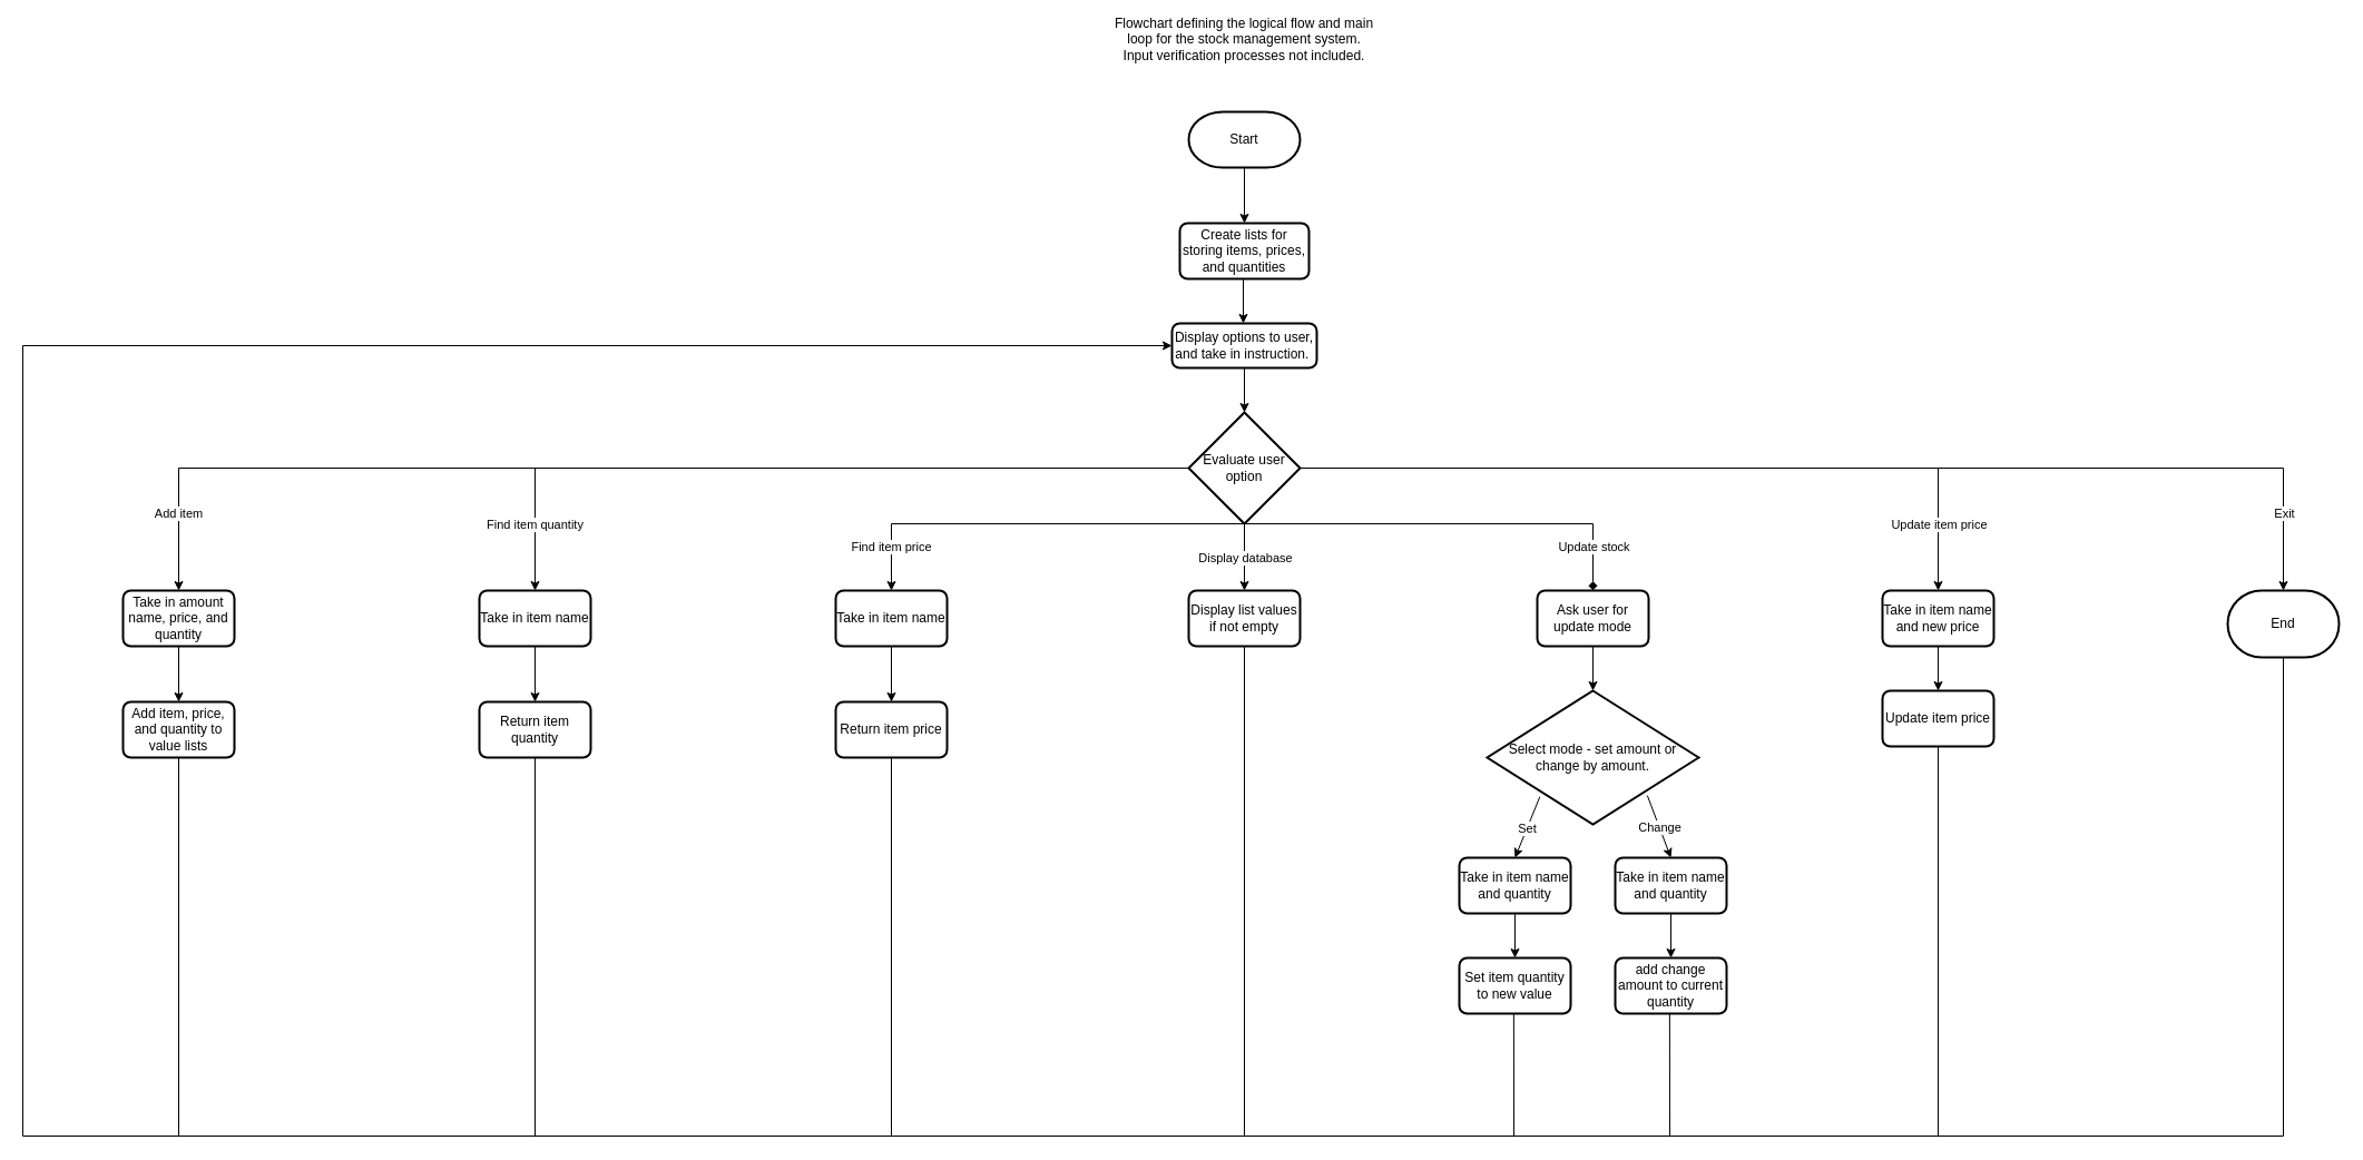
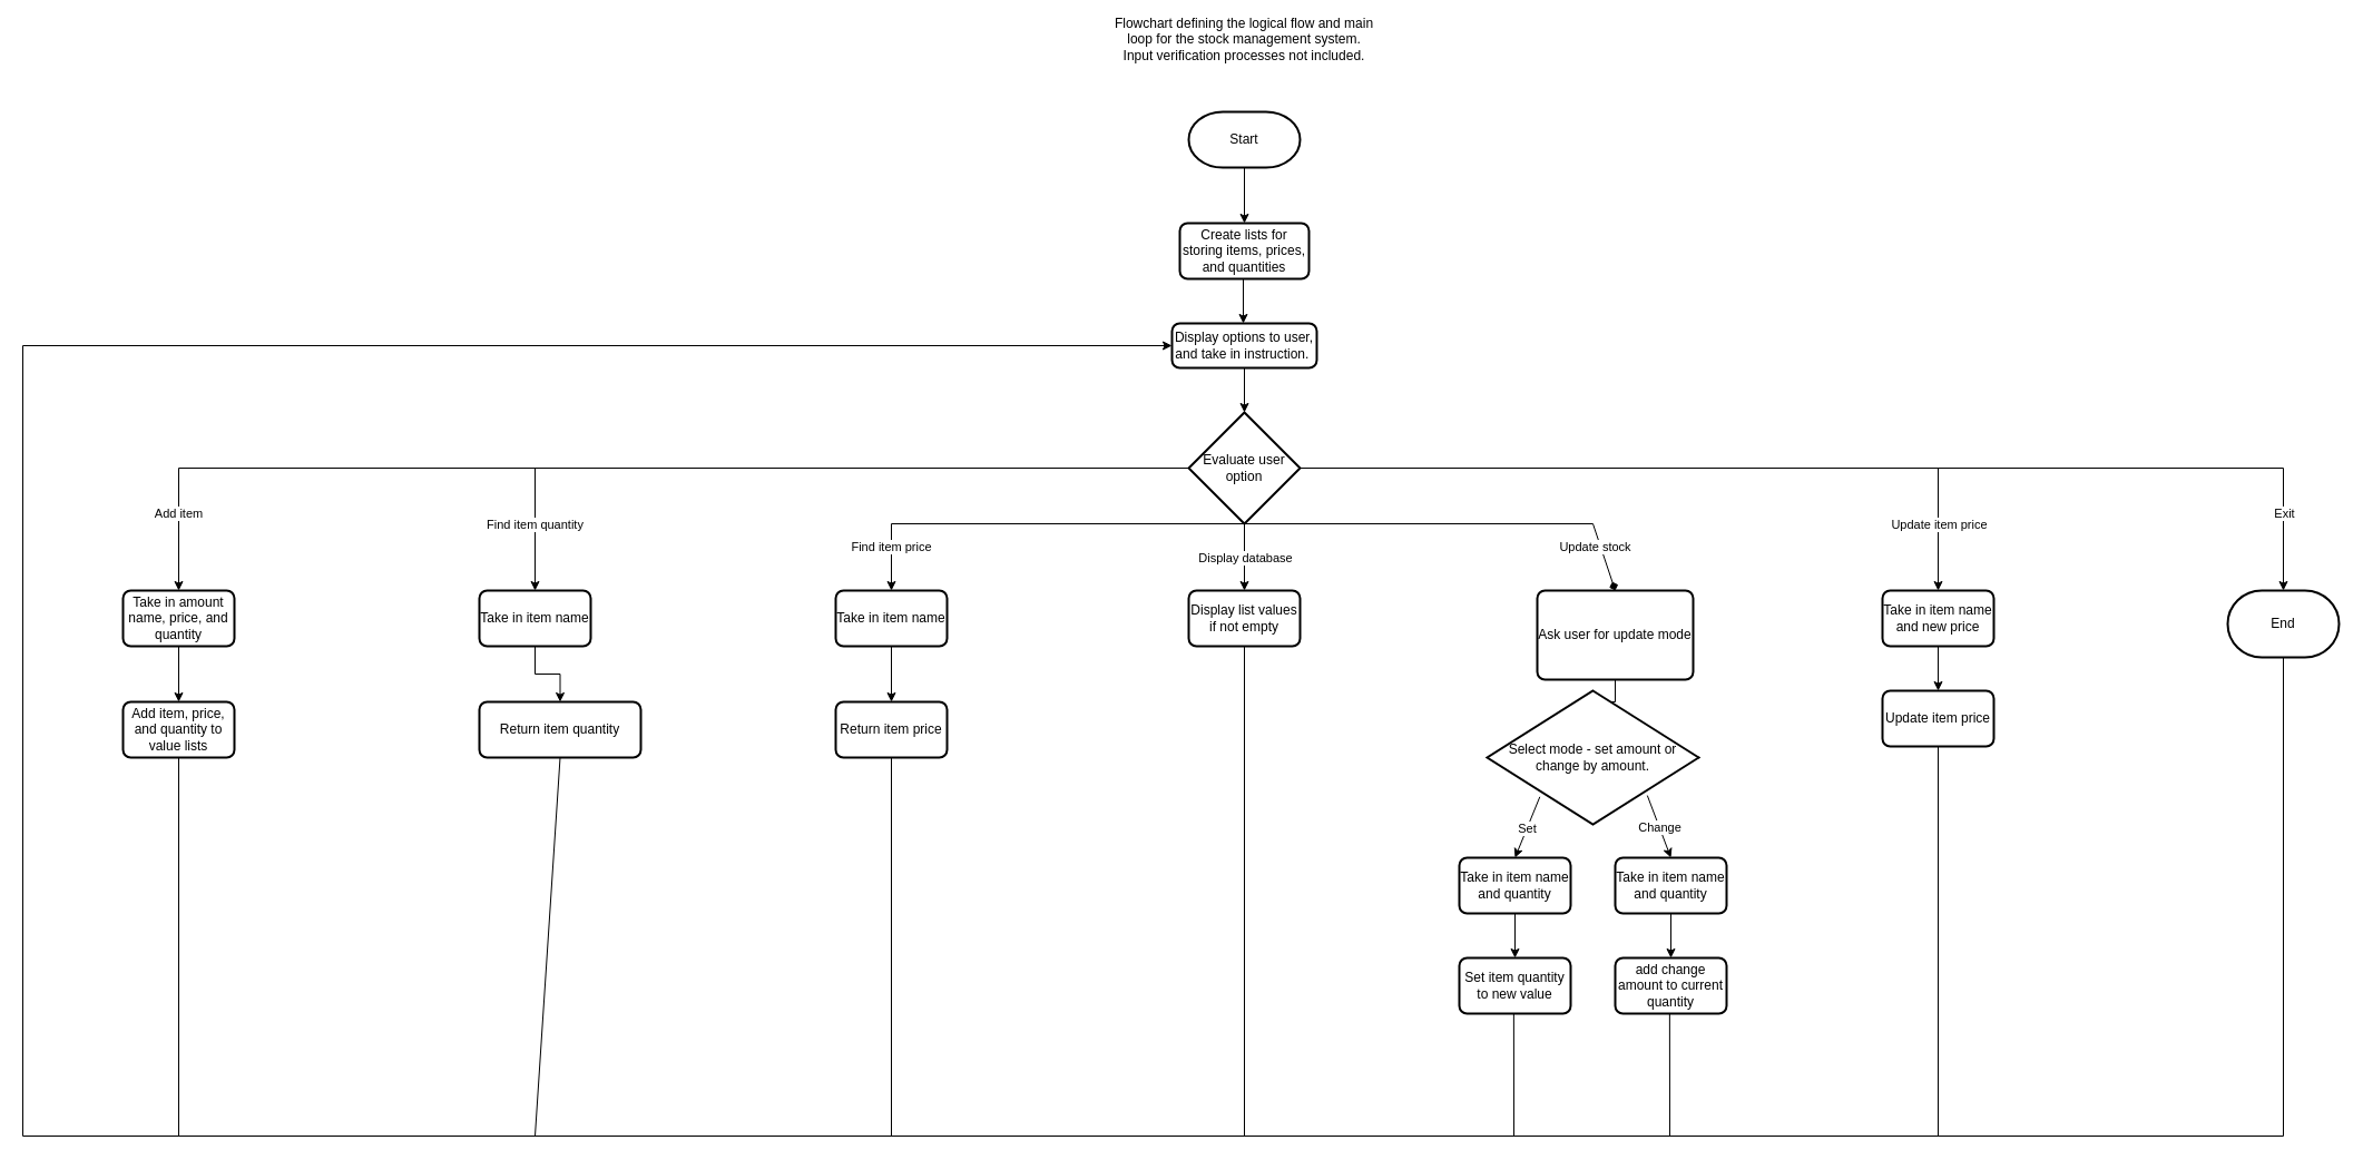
  <mxCell id="0" />
  <mxCell id="1" parent="0" />
  <mxCell id="2" value="Start" style="strokeWidth=2;html=1;shape=mxgraph.flowchart.terminator;whiteSpace=wrap;" parent="1" vertex="1"><mxGeometry x="1067" y="100" width="100" height="50" as="geometry" /></mxCell>
  <mxCell id="3" value="Flowchart defining the logical flow and main loop for the stock management system.&lt;br&gt;Input verification processes not included." style="text;html=1;strokeColor=none;fillColor=none;align=center;verticalAlign=middle;whiteSpace=wrap;rounded=0;" parent="1" vertex="1"><mxGeometry x="992" y="20" width="250" height="30" as="geometry" /></mxCell>
  <mxCell id="4" value="Create lists for storing items, prices, and quantities" style="rounded=1;whiteSpace=wrap;html=1;absoluteArcSize=1;arcSize=14;strokeWidth=2;" parent="1" vertex="1"><mxGeometry x="1059" y="200" width="116" height="50" as="geometry" /></mxCell>
  <mxCell id="5" value="" style="endArrow=classic;html=1;rounded=0;entryX=0.5;entryY=0;entryDx=0;entryDy=0;exitX=0.5;exitY=1;exitDx=0;exitDy=0;exitPerimeter=0;" parent="1" source="2" target="4" edge="1"><mxGeometry width="50" height="50" relative="1" as="geometry"><mxPoint x="1093" y="280" as="sourcePoint" /><mxPoint x="1143" y="230" as="targetPoint" /></mxGeometry></mxCell>
  <mxCell id="6" style="edgeStyle=orthogonalEdgeStyle;rounded=0;orthogonalLoop=1;jettySize=auto;html=1;entryX=0.5;entryY=0;entryDx=0;entryDy=0;entryPerimeter=0;" parent="1" source="7" target="9" edge="1"><mxGeometry relative="1" as="geometry" /></mxCell>
  <mxCell id="7" value="Display options to user, and take in instruction.&amp;nbsp;" style="rounded=1;whiteSpace=wrap;html=1;absoluteArcSize=1;arcSize=14;strokeWidth=2;" parent="1" vertex="1"><mxGeometry x="1052" y="290" width="130" height="40" as="geometry" /></mxCell>
  <mxCell id="8" value="" style="endArrow=classic;html=1;rounded=0;entryX=0.5;entryY=0;entryDx=0;entryDy=0;exitX=0.5;exitY=1;exitDx=0;exitDy=0;exitPerimeter=0;" parent="1" edge="1"><mxGeometry width="50" height="50" relative="1" as="geometry"><mxPoint x="1116" y="250" as="sourcePoint" /><mxPoint x="1116" y="290" as="targetPoint" /></mxGeometry></mxCell>
  <mxCell id="9" value="Evaluate user option" style="strokeWidth=2;html=1;shape=mxgraph.flowchart.decision;whiteSpace=wrap;" parent="1" vertex="1"><mxGeometry x="1067" y="370" width="100" height="100" as="geometry" /></mxCell>
  <mxCell id="10" style="edgeStyle=orthogonalEdgeStyle;rounded=0;orthogonalLoop=1;jettySize=auto;html=1;entryX=0.5;entryY=0;entryDx=0;entryDy=0;" parent="1" source="11" target="42" edge="1"><mxGeometry relative="1" as="geometry" /></mxCell>
  <mxCell id="11" value="Take in amount name, price, and quantity" style="rounded=1;whiteSpace=wrap;html=1;absoluteArcSize=1;arcSize=14;strokeWidth=2;" parent="1" vertex="1"><mxGeometry x="110" y="530" width="100" height="50" as="geometry" /></mxCell>
  <mxCell id="12" style="edgeStyle=orthogonalEdgeStyle;rounded=0;orthogonalLoop=1;jettySize=auto;html=1;entryX=0.5;entryY=0;entryDx=0;entryDy=0;" parent="1" source="13" target="44" edge="1"><mxGeometry relative="1" as="geometry" /></mxCell>
  <mxCell id="13" value="Take in item name" style="rounded=1;whiteSpace=wrap;html=1;absoluteArcSize=1;arcSize=14;strokeWidth=2;" parent="1" vertex="1"><mxGeometry x="750" y="530" width="100" height="50" as="geometry" /></mxCell>
  <mxCell id="14" style="edgeStyle=orthogonalEdgeStyle;rounded=0;orthogonalLoop=1;jettySize=auto;html=1;entryX=0.5;entryY=0;entryDx=0;entryDy=0;" parent="1" source="15" target="43" edge="1"><mxGeometry relative="1" as="geometry" /></mxCell>
  <mxCell id="15" value="Take in item name" style="rounded=1;whiteSpace=wrap;html=1;absoluteArcSize=1;arcSize=14;strokeWidth=2;" parent="1" vertex="1"><mxGeometry x="430" y="530" width="100" height="50" as="geometry" /></mxCell>
  <mxCell id="16" value="Display list values if not empty" style="rounded=1;whiteSpace=wrap;html=1;absoluteArcSize=1;arcSize=14;strokeWidth=2;" parent="1" vertex="1"><mxGeometry x="1067" y="530" width="100" height="50" as="geometry" /></mxCell>
  <mxCell id="17" style="edgeStyle=orthogonalEdgeStyle;rounded=0;orthogonalLoop=1;jettySize=auto;html=1;entryX=0.5;entryY=0;entryDx=0;entryDy=0;entryPerimeter=0;" parent="1" source="18" target="31" edge="1"><mxGeometry relative="1" as="geometry" /></mxCell>
- <mxCell id="18" value="Ask user for update mode" style="rounded=1;whiteSpace=wrap;html=1;absoluteArcSize=1;arcSize=14;strokeWidth=2;" parent="1" vertex="1"><mxGeometry x="1380" y="530" width="100" height="50" as="geometry" /></mxCell>
+ <mxCell id="18" value="Ask user for update mode" style="rounded=1;whiteSpace=wrap;html=1;absoluteArcSize=1;arcSize=14;strokeWidth=2;" parent="1" vertex="1"><mxGeometry x="1380" y="530" width="140" height="80" as="geometry" /></mxCell>
  <mxCell id="19" value="" style="endArrow=classic;html=1;rounded=0;exitX=0;exitY=0.5;exitDx=0;exitDy=0;exitPerimeter=0;entryX=0.5;entryY=0;entryDx=0;entryDy=0;" parent="1" source="9" target="11" edge="1"><mxGeometry relative="1" as="geometry"><mxPoint x="590" y="460" as="sourcePoint" /><mxPoint x="690" y="460" as="targetPoint" /><Array as="points"><mxPoint x="160" y="420" /></Array></mxGeometry></mxCell>
  <mxCell id="20" value="Add item" style="edgeLabel;resizable=0;html=1;align=center;verticalAlign=middle;" parent="19" connectable="0" vertex="1"><mxGeometry relative="1" as="geometry"><mxPoint x="-399" y="40" as="offset" /></mxGeometry></mxCell>
  <mxCell id="21" value="" style="endArrow=classic;html=1;rounded=0;exitX=0;exitY=0.5;exitDx=0;exitDy=0;exitPerimeter=0;entryX=0.5;entryY=0;entryDx=0;entryDy=0;" parent="1" source="9" target="15" edge="1"><mxGeometry relative="1" as="geometry"><mxPoint x="500" y="270" as="sourcePoint" /><mxPoint x="600" y="270" as="targetPoint" /><Array as="points"><mxPoint x="480" y="420" /></Array></mxGeometry></mxCell>
  <mxCell id="22" value="Find item quantity" style="edgeLabel;resizable=0;html=1;align=center;verticalAlign=middle;" parent="21" connectable="0" vertex="1"><mxGeometry relative="1" as="geometry"><mxPoint x="-239" y="50" as="offset" /></mxGeometry></mxCell>
  <mxCell id="23" value="" style="endArrow=classic;html=1;rounded=0;entryX=0.5;entryY=0;entryDx=0;entryDy=0;exitX=0.5;exitY=1;exitDx=0;exitDy=0;exitPerimeter=0;" parent="1" source="9" target="13" edge="1"><mxGeometry relative="1" as="geometry"><mxPoint x="1050" y="510" as="sourcePoint" /><mxPoint x="1150" y="510" as="targetPoint" /><Array as="points"><mxPoint x="800" y="470" /></Array></mxGeometry></mxCell>
  <mxCell id="24" value="Find item price" style="edgeLabel;resizable=0;html=1;align=center;verticalAlign=middle;" parent="23" connectable="0" vertex="1"><mxGeometry relative="1" as="geometry"><mxPoint x="-129" y="20" as="offset" /></mxGeometry></mxCell>
  <mxCell id="25" value="" style="endArrow=classic;html=1;rounded=0;entryX=0.5;entryY=0;entryDx=0;entryDy=0;entryPerimeter=0;exitX=0.5;exitY=1;exitDx=0;exitDy=0;exitPerimeter=0;" parent="1" source="9" edge="1"><mxGeometry relative="1" as="geometry"><mxPoint x="1050" y="510" as="sourcePoint" /><mxPoint x="1117" y="530" as="targetPoint" /></mxGeometry></mxCell>
  <mxCell id="26" value="Display database" style="edgeLabel;resizable=0;html=1;align=center;verticalAlign=middle;" parent="25" connectable="0" vertex="1"><mxGeometry relative="1" as="geometry" /></mxCell>
  <mxCell id="27" value="" style="endArrow=diamond;html=1;rounded=0;exitX=0.5;exitY=1;exitDx=0;exitDy=0;exitPerimeter=0;entryX=0.5;entryY=0;entryDx=0;entryDy=0;" parent="1" source="9" target="18" edge="1"><mxGeometry relative="1" as="geometry"><mxPoint x="1250" y="520" as="sourcePoint" /><mxPoint x="1350" y="520" as="targetPoint" /><Array as="points"><mxPoint x="1430" y="470" /></Array></mxGeometry></mxCell>
  <mxCell id="28" value="Update stock" style="edgeLabel;resizable=0;html=1;align=center;verticalAlign=middle;" parent="27" connectable="0" vertex="1"><mxGeometry relative="1" as="geometry"><mxPoint x="126" y="20" as="offset" /></mxGeometry></mxCell>
  <mxCell id="29" value="" style="endArrow=classic;html=1;rounded=0;exitX=1;exitY=0.5;exitDx=0;exitDy=0;exitPerimeter=0;entryX=0.5;entryY=0;entryDx=0;entryDy=0;" parent="1" source="9" edge="1"><mxGeometry relative="1" as="geometry"><mxPoint x="1250" y="520" as="sourcePoint" /><mxPoint x="1740" y="530" as="targetPoint" /><Array as="points"><mxPoint x="1740" y="420" /></Array></mxGeometry></mxCell>
  <mxCell id="30" value="" style="endArrow=classic;html=1;rounded=0;exitX=1;exitY=0.5;exitDx=0;exitDy=0;exitPerimeter=0;entryX=0.5;entryY=0;entryDx=0;entryDy=0;" parent="1" source="9" edge="1"><mxGeometry relative="1" as="geometry"><mxPoint x="1390" y="480" as="sourcePoint" /><mxPoint x="2050" y="530" as="targetPoint" /><Array as="points"><mxPoint x="2050" y="420" /></Array></mxGeometry></mxCell>
  <mxCell id="31" value="Select mode - set amount or change by amount." style="strokeWidth=2;html=1;shape=mxgraph.flowchart.decision;whiteSpace=wrap;" parent="1" vertex="1"><mxGeometry x="1335" y="620" width="190" height="120" as="geometry" /></mxCell>
  <mxCell id="32" style="edgeStyle=orthogonalEdgeStyle;rounded=0;orthogonalLoop=1;jettySize=auto;html=1;entryX=0.5;entryY=0;entryDx=0;entryDy=0;" parent="1" source="33" target="41" edge="1"><mxGeometry relative="1" as="geometry" /></mxCell>
  <mxCell id="33" value="Take in item name and quantity" style="rounded=1;whiteSpace=wrap;html=1;absoluteArcSize=1;arcSize=14;strokeWidth=2;" parent="1" vertex="1"><mxGeometry x="1310" y="770" width="100" height="50" as="geometry" /></mxCell>
  <mxCell id="34" style="edgeStyle=orthogonalEdgeStyle;rounded=0;orthogonalLoop=1;jettySize=auto;html=1;entryX=0.5;entryY=0;entryDx=0;entryDy=0;" parent="1" source="35" target="40" edge="1"><mxGeometry relative="1" as="geometry" /></mxCell>
  <mxCell id="35" value="Take in item name and quantity" style="rounded=1;whiteSpace=wrap;html=1;absoluteArcSize=1;arcSize=14;strokeWidth=2;" parent="1" vertex="1"><mxGeometry x="1450" y="770" width="100" height="50" as="geometry" /></mxCell>
  <mxCell id="36" value="" style="endArrow=classic;html=1;rounded=0;exitX=0.249;exitY=0.794;exitDx=0;exitDy=0;exitPerimeter=0;entryX=0.5;entryY=0;entryDx=0;entryDy=0;" parent="1" source="31" target="33" edge="1"><mxGeometry relative="1" as="geometry"><mxPoint x="1380" y="610" as="sourcePoint" /><mxPoint x="1480" y="610" as="targetPoint" /></mxGeometry></mxCell>
  <mxCell id="37" value="Set" style="edgeLabel;resizable=0;html=1;align=center;verticalAlign=middle;" parent="36" connectable="0" vertex="1"><mxGeometry relative="1" as="geometry" /></mxCell>
  <mxCell id="38" value="" style="endArrow=classic;html=1;rounded=0;exitX=0.757;exitY=0.784;exitDx=0;exitDy=0;exitPerimeter=0;entryX=0.5;entryY=0;entryDx=0;entryDy=0;" parent="1" source="31" target="35" edge="1"><mxGeometry relative="1" as="geometry"><mxPoint x="1380" y="610" as="sourcePoint" /><mxPoint x="1480" y="610" as="targetPoint" /></mxGeometry></mxCell>
  <mxCell id="39" value="Change" style="edgeLabel;resizable=0;html=1;align=center;verticalAlign=middle;" parent="38" connectable="0" vertex="1"><mxGeometry relative="1" as="geometry" /></mxCell>
  <mxCell id="40" value="add change amount to current quantity" style="rounded=1;whiteSpace=wrap;html=1;absoluteArcSize=1;arcSize=14;strokeWidth=2;" parent="1" vertex="1"><mxGeometry x="1450" y="860" width="100" height="50" as="geometry" /></mxCell>
  <mxCell id="41" value="Set item quantity to new value" style="rounded=1;whiteSpace=wrap;html=1;absoluteArcSize=1;arcSize=14;strokeWidth=2;" parent="1" vertex="1"><mxGeometry x="1310" y="860" width="100" height="50" as="geometry" /></mxCell>
  <mxCell id="42" value="Add item, price, and quantity to value lists" style="rounded=1;whiteSpace=wrap;html=1;absoluteArcSize=1;arcSize=14;strokeWidth=2;" parent="1" vertex="1"><mxGeometry x="110" y="630" width="100" height="50" as="geometry" /></mxCell>
- <mxCell id="43" value="Return item quantity" style="rounded=1;whiteSpace=wrap;html=1;absoluteArcSize=1;arcSize=14;strokeWidth=2;" parent="1" vertex="1"><mxGeometry x="430" y="630" width="100" height="50" as="geometry" /></mxCell>
+ <mxCell id="43" value="Return item quantity" style="rounded=1;whiteSpace=wrap;html=1;absoluteArcSize=1;arcSize=14;strokeWidth=2;" parent="1" vertex="1"><mxGeometry x="430" y="630" width="145" height="50" as="geometry" /></mxCell>
  <mxCell id="44" value="Return item price" style="rounded=1;whiteSpace=wrap;html=1;absoluteArcSize=1;arcSize=14;strokeWidth=2;" parent="1" vertex="1"><mxGeometry x="750" y="630" width="100" height="50" as="geometry" /></mxCell>
  <mxCell id="45" value="" style="endArrow=classic;html=1;rounded=0;exitX=0.5;exitY=1;exitDx=0;exitDy=0;entryX=0;entryY=0.5;entryDx=0;entryDy=0;exitPerimeter=0;" parent="1" source="53" target="7" edge="1"><mxGeometry width="50" height="50" relative="1" as="geometry"><mxPoint x="2050" y="670" as="sourcePoint" /><mxPoint x="2130" y="770" as="targetPoint" /><Array as="points"><mxPoint x="2050" y="1020" /><mxPoint x="20" y="1020" /><mxPoint x="20" y="310" /></Array></mxGeometry></mxCell>
  <mxCell id="46" value="" style="endArrow=none;html=1;rounded=0;entryX=0.5;entryY=1;entryDx=0;entryDy=0;" parent="1" edge="1"><mxGeometry width="50" height="50" relative="1" as="geometry"><mxPoint x="1740" y="1020" as="sourcePoint" /><mxPoint x="1740" y="670" as="targetPoint" /></mxGeometry></mxCell>
  <mxCell id="47" value="" style="endArrow=none;html=1;rounded=0;entryX=0.5;entryY=1;entryDx=0;entryDy=0;" parent="1" edge="1"><mxGeometry width="50" height="50" relative="1" as="geometry"><mxPoint x="1499" y="1020" as="sourcePoint" /><mxPoint x="1498.89" y="910" as="targetPoint" /></mxGeometry></mxCell>
  <mxCell id="48" value="" style="endArrow=none;html=1;rounded=0;entryX=0.5;entryY=1;entryDx=0;entryDy=0;" parent="1" edge="1"><mxGeometry width="50" height="50" relative="1" as="geometry"><mxPoint x="1359" y="1020" as="sourcePoint" /><mxPoint x="1358.89" y="910" as="targetPoint" /></mxGeometry></mxCell>
  <mxCell id="49" value="" style="endArrow=none;html=1;rounded=0;entryX=0.5;entryY=1;entryDx=0;entryDy=0;" parent="1" target="16" edge="1"><mxGeometry width="50" height="50" relative="1" as="geometry"><mxPoint x="1117" y="1020" as="sourcePoint" /><mxPoint x="1518.89" y="930" as="targetPoint" /></mxGeometry></mxCell>
  <mxCell id="50" value="" style="endArrow=none;html=1;rounded=0;entryX=0.5;entryY=1;entryDx=0;entryDy=0;" parent="1" target="44" edge="1"><mxGeometry width="50" height="50" relative="1" as="geometry"><mxPoint x="800" y="1020" as="sourcePoint" /><mxPoint x="1528.89" y="940" as="targetPoint" /></mxGeometry></mxCell>
  <mxCell id="51" value="" style="endArrow=none;html=1;rounded=0;entryX=0.5;entryY=1;entryDx=0;entryDy=0;" parent="1" target="43" edge="1"><mxGeometry width="50" height="50" relative="1" as="geometry"><mxPoint x="480" y="1020" as="sourcePoint" /><mxPoint x="1538.89" y="950" as="targetPoint" /></mxGeometry></mxCell>
  <mxCell id="52" value="" style="endArrow=none;html=1;rounded=0;entryX=0.5;entryY=1;entryDx=0;entryDy=0;" parent="1" target="42" edge="1"><mxGeometry width="50" height="50" relative="1" as="geometry"><mxPoint x="160" y="1020" as="sourcePoint" /><mxPoint x="1548.89" y="960" as="targetPoint" /></mxGeometry></mxCell>
  <mxCell id="53" value="End" style="strokeWidth=2;html=1;shape=mxgraph.flowchart.terminator;whiteSpace=wrap;" parent="1" vertex="1"><mxGeometry x="2000" y="530" width="100" height="60" as="geometry" /></mxCell>
  <mxCell id="54" style="edgeStyle=orthogonalEdgeStyle;rounded=0;orthogonalLoop=1;jettySize=auto;html=1;entryX=0.5;entryY=0;entryDx=0;entryDy=0;" edge="1" parent="1" source="55" target="57"><mxGeometry relative="1" as="geometry" /></mxCell>
  <mxCell id="55" value="Take in item name and new price" style="rounded=1;whiteSpace=wrap;html=1;absoluteArcSize=1;arcSize=14;strokeWidth=2;" vertex="1" parent="1"><mxGeometry x="1690" y="530" width="100" height="50" as="geometry" /></mxCell>
  <mxCell id="56" value="Update item price" style="edgeLabel;resizable=0;html=1;align=center;verticalAlign=middle;" connectable="0" vertex="1" parent="1"><mxGeometry x="1740.003" y="470" as="geometry" /></mxCell>
  <mxCell id="57" value="Update item price" style="rounded=1;whiteSpace=wrap;html=1;absoluteArcSize=1;arcSize=14;strokeWidth=2;" vertex="1" parent="1"><mxGeometry x="1690" y="620" width="100" height="50" as="geometry" /></mxCell>
  <mxCell id="58" value="Exit" style="edgeLabel;resizable=0;html=1;align=center;verticalAlign=middle;" connectable="0" vertex="1" parent="1"><mxGeometry x="2050.003" y="460" as="geometry" /></mxCell>
